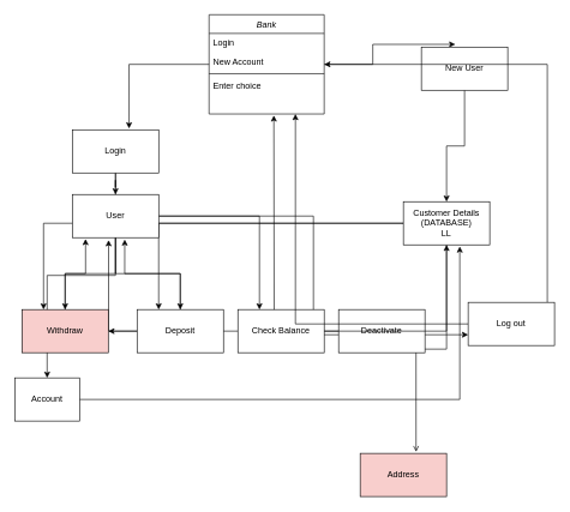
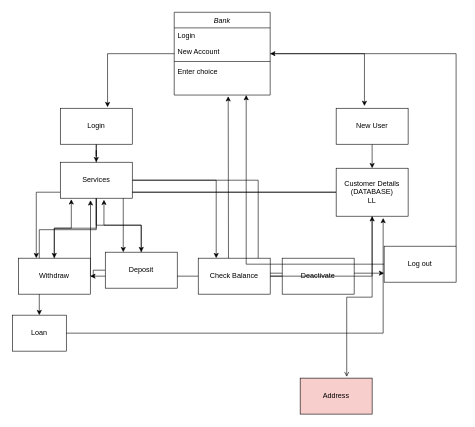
  <mxCell id="0" />
  <mxCell id="1" parent="0" />
  <mxCell id="2" style="edgeStyle=orthogonalEdgeStyle;rounded=0;orthogonalLoop=1;jettySize=auto;html=1;entryX=0.657;entryY=-0.03;entryDx=0;entryDy=0;entryPerimeter=0;" edge="1" parent="1" source="4" target="11"><mxGeometry relative="1" as="geometry" /></mxCell>
  <mxCell id="3" style="edgeStyle=orthogonalEdgeStyle;rounded=0;orthogonalLoop=1;jettySize=auto;html=1;entryX=0.393;entryY=-0.063;entryDx=0;entryDy=0;entryPerimeter=0;" edge="1" parent="1" source="4" target="13"><mxGeometry relative="1" as="geometry" /></mxCell>
  <mxCell id="4" value="Bank" style="swimlane;fontStyle=2;align=center;verticalAlign=top;childLayout=stackLayout;horizontal=1;startSize=26;horizontalStack=0;resizeParent=1;resizeLast=0;collapsible=1;marginBottom=0;rounded=0;shadow=0;strokeWidth=1;" parent="1" vertex="1"><mxGeometry x="290" y="20" width="160" height="138" as="geometry"><mxRectangle x="230" y="140" width="160" height="26" as="alternateBounds" /></mxGeometry></mxCell>
  <mxCell id="5" value="Login" style="text;align=left;verticalAlign=top;spacingLeft=4;spacingRight=4;overflow=hidden;rotatable=0;points=[[0,0.5],[1,0.5]];portConstraint=eastwest;" parent="4" vertex="1"><mxGeometry y="26" width="160" height="26" as="geometry" /></mxCell>
  <mxCell id="6" value="New Account" style="text;align=left;verticalAlign=top;spacingLeft=4;spacingRight=4;overflow=hidden;rotatable=0;points=[[0,0.5],[1,0.5]];portConstraint=eastwest;rounded=0;shadow=0;html=0;" parent="4" vertex="1"><mxGeometry y="52" width="160" height="26" as="geometry" /></mxCell>
  <mxCell id="7" value="" style="line;html=1;strokeWidth=1;align=left;verticalAlign=middle;spacingTop=-1;spacingLeft=3;spacingRight=3;rotatable=0;labelPosition=right;points=[];portConstraint=eastwest;" parent="4" vertex="1"><mxGeometry y="78" width="160" height="8" as="geometry" /></mxCell>
  <mxCell id="8" value="Enter choice" style="text;align=left;verticalAlign=top;spacingLeft=4;spacingRight=4;overflow=hidden;rotatable=0;points=[[0,0.5],[1,0.5]];portConstraint=eastwest;" parent="4" vertex="1"><mxGeometry y="86" width="160" height="26" as="geometry" /></mxCell>
  <mxCell id="9" style="edgeStyle=orthogonalEdgeStyle;rounded=0;orthogonalLoop=1;jettySize=auto;html=1;entryX=0.5;entryY=0;entryDx=0;entryDy=0;" edge="1" parent="1" source="11" target="22"><mxGeometry relative="1" as="geometry" /></mxCell>
  <mxCell id="10" style="edgeStyle=orthogonalEdgeStyle;rounded=0;orthogonalLoop=1;jettySize=auto;html=1;" edge="1" parent="1" source="11" target="37"><mxGeometry relative="1" as="geometry" /></mxCell>
  <mxCell id="11" value="Login" style="rounded=0;whiteSpace=wrap;html=1;" vertex="1" parent="1"><mxGeometry x="100" y="180" width="120" height="60" as="geometry" /></mxCell>
  <mxCell id="12" style="edgeStyle=orthogonalEdgeStyle;rounded=0;orthogonalLoop=1;jettySize=auto;html=1;entryX=0.5;entryY=0;entryDx=0;entryDy=0;" edge="1" parent="1" source="13" target="17"><mxGeometry relative="1" as="geometry" /></mxCell>
- <mxCell id="13" value="New User" style="rounded=0;whiteSpace=wrap;html=1;" vertex="1" parent="1"><mxGeometry x="585" y="65" width="120" height="60" as="geometry" /></mxCell>
+ <mxCell id="13" value="New User" style="rounded=0;whiteSpace=wrap;html=1;" vertex="1" parent="1"><mxGeometry x="560" y="180" width="120" height="60" as="geometry" /></mxCell>
  <mxCell id="14" style="edgeStyle=orthogonalEdgeStyle;rounded=0;orthogonalLoop=1;jettySize=auto;html=1;entryX=0.25;entryY=0;entryDx=0;entryDy=0;" edge="1" parent="1" source="17" target="32"><mxGeometry relative="1" as="geometry" /></mxCell>
  <mxCell id="15" style="edgeStyle=orthogonalEdgeStyle;rounded=0;orthogonalLoop=1;jettySize=auto;html=1;entryX=0.25;entryY=0;entryDx=0;entryDy=0;" edge="1" parent="1" source="17" target="30"><mxGeometry relative="1" as="geometry" /></mxCell>
  <mxCell id="16" style="edgeStyle=orthogonalEdgeStyle;rounded=0;orthogonalLoop=1;jettySize=auto;html=1;entryX=0.647;entryY=-0.037;entryDx=0;entryDy=0;entryPerimeter=0;endArrow=open;" edge="1" parent="1" source="17" target="38"><mxGeometry relative="1" as="geometry" /></mxCell>
- <mxCell id="17" value="Customer Details&lt;br&gt;(DATABASE)&lt;br&gt;LL" style="rounded=0;whiteSpace=wrap;html=1;" vertex="1" parent="1"><mxGeometry x="560" y="280" width="120" height="60" as="geometry" /></mxCell>
+ <mxCell id="17" value="Customer Details&lt;br&gt;(DATABASE)&lt;br&gt;LL" style="rounded=0;whiteSpace=wrap;html=1;" vertex="1" parent="1"><mxGeometry x="560" y="280" width="120" height="80" as="geometry" /></mxCell>
  <mxCell id="18" style="edgeStyle=orthogonalEdgeStyle;rounded=0;orthogonalLoop=1;jettySize=auto;html=1;" edge="1" parent="1" source="22" target="32"><mxGeometry relative="1" as="geometry" /></mxCell>
  <mxCell id="19" style="edgeStyle=orthogonalEdgeStyle;rounded=0;orthogonalLoop=1;jettySize=auto;html=1;" edge="1" parent="1" source="22" target="30"><mxGeometry relative="1" as="geometry" /></mxCell>
  <mxCell id="20" style="edgeStyle=orthogonalEdgeStyle;rounded=0;orthogonalLoop=1;jettySize=auto;html=1;entryX=0;entryY=0.75;entryDx=0;entryDy=0;" edge="1" parent="1" source="22" target="35"><mxGeometry relative="1" as="geometry" /></mxCell>
  <mxCell id="21" style="edgeStyle=orthogonalEdgeStyle;rounded=0;orthogonalLoop=1;jettySize=auto;html=1;entryX=0.25;entryY=0;entryDx=0;entryDy=0;" edge="1" parent="1" source="22" target="27"><mxGeometry relative="1" as="geometry" /></mxCell>
- <mxCell id="22" value="User" style="rounded=0;whiteSpace=wrap;html=1;" vertex="1" parent="1"><mxGeometry x="100" y="270" width="120" height="60" as="geometry" /></mxCell>
+ <mxCell id="22" value="Services" style="rounded=0;whiteSpace=wrap;html=1;" vertex="1" parent="1"><mxGeometry x="100" y="270" width="120" height="60" as="geometry" /></mxCell>
  <mxCell id="23" style="edgeStyle=orthogonalEdgeStyle;rounded=0;orthogonalLoop=1;jettySize=auto;html=1;" edge="1" parent="1" source="24"><mxGeometry relative="1" as="geometry"><mxPoint x="380" y="160" as="targetPoint" /></mxGeometry></mxCell>
  <mxCell id="24" value="Deactivate" style="rounded=0;whiteSpace=wrap;html=1;" vertex="1" parent="1"><mxGeometry x="470" y="430" width="120" height="60" as="geometry" /></mxCell>
  <mxCell id="25" style="edgeStyle=orthogonalEdgeStyle;rounded=0;orthogonalLoop=1;jettySize=auto;html=1;entryX=0.42;entryY=1.057;entryDx=0;entryDy=0;entryPerimeter=0;" edge="1" parent="1" source="27" target="22"><mxGeometry relative="1" as="geometry" /></mxCell>
  <mxCell id="26" style="edgeStyle=orthogonalEdgeStyle;rounded=0;orthogonalLoop=1;jettySize=auto;html=1;" edge="1" parent="1" source="27" target="17"><mxGeometry relative="1" as="geometry" /></mxCell>
  <mxCell id="27" value="Check Balance" style="rounded=0;whiteSpace=wrap;html=1;" vertex="1" parent="1"><mxGeometry x="330" y="430" width="120" height="60" as="geometry" /></mxCell>
  <mxCell id="28" style="edgeStyle=orthogonalEdgeStyle;rounded=0;orthogonalLoop=1;jettySize=auto;html=1;entryX=0.607;entryY=1.043;entryDx=0;entryDy=0;entryPerimeter=0;" edge="1" parent="1" source="30" target="22"><mxGeometry relative="1" as="geometry"><mxPoint x="170" y="340" as="targetPoint" /></mxGeometry></mxCell>
  <mxCell id="29" value="" style="edgeStyle=orthogonalEdgeStyle;rounded=0;orthogonalLoop=1;jettySize=auto;html=1;" edge="1" parent="1" source="30" target="32"><mxGeometry relative="1" as="geometry" /></mxCell>
- <mxCell id="30" value="Deposit" style="rounded=0;whiteSpace=wrap;html=1;" vertex="1" parent="1"><mxGeometry x="190" y="430" width="120" height="60" as="geometry" /></mxCell>
+ <mxCell id="30" value="Deposit" style="rounded=0;whiteSpace=wrap;html=1;" vertex="1" parent="1"><mxGeometry x="175" y="420" width="120" height="60" as="geometry" /></mxCell>
  <mxCell id="31" style="edgeStyle=orthogonalEdgeStyle;rounded=0;orthogonalLoop=1;jettySize=auto;html=1;entryX=0.153;entryY=1.03;entryDx=0;entryDy=0;entryPerimeter=0;" edge="1" parent="1" source="32" target="22"><mxGeometry relative="1" as="geometry" /></mxCell>
- <mxCell id="32" value="Withdraw" style="rounded=0;whiteSpace=wrap;html=1;fillColor=#f8cecc;" vertex="1" parent="1"><mxGeometry x="30" y="430" width="120" height="60" as="geometry" /></mxCell>
+ <mxCell id="32" value="Withdraw" style="rounded=0;whiteSpace=wrap;html=1;" vertex="1" parent="1"><mxGeometry x="30" y="430" width="120" height="60" as="geometry" /></mxCell>
  <mxCell id="33" style="edgeStyle=orthogonalEdgeStyle;rounded=0;orthogonalLoop=1;jettySize=auto;html=1;" edge="1" parent="1" source="35" target="4"><mxGeometry relative="1" as="geometry"><Array as="points"><mxPoint x="760" y="89" /></Array></mxGeometry></mxCell>
  <mxCell id="34" style="edgeStyle=orthogonalEdgeStyle;rounded=0;orthogonalLoop=1;jettySize=auto;html=1;entryX=0.75;entryY=1;entryDx=0;entryDy=0;" edge="1" parent="1" source="35" target="4"><mxGeometry relative="1" as="geometry" /></mxCell>
- <mxCell id="35" value="Log out" style="rounded=0;whiteSpace=wrap;html=1;" vertex="1" parent="1"><mxGeometry x="650" y="420" width="120" height="60" as="geometry" /></mxCell>
+ <mxCell id="35" value="Log out" style="rounded=0;whiteSpace=wrap;html=1;" vertex="1" parent="1"><mxGeometry x="640" y="410" width="120" height="60" as="geometry" /></mxCell>
  <mxCell id="36" style="edgeStyle=orthogonalEdgeStyle;rounded=0;orthogonalLoop=1;jettySize=auto;html=1;entryX=0.653;entryY=1.037;entryDx=0;entryDy=0;entryPerimeter=0;" edge="1" parent="1" source="37" target="17"><mxGeometry relative="1" as="geometry" /></mxCell>
- <mxCell id="37" value="Account" style="rounded=0;whiteSpace=wrap;html=1;" vertex="1" parent="1"><mxGeometry x="20" y="525" width="90" height="60" as="geometry" /></mxCell>
+ <mxCell id="37" value="Loan" style="rounded=0;whiteSpace=wrap;html=1;" vertex="1" parent="1"><mxGeometry x="20" y="525" width="90" height="60" as="geometry" /></mxCell>
  <mxCell id="38" value="Address" style="rounded=0;whiteSpace=wrap;html=1;fillColor=#f8cecc;" vertex="1" parent="1"><mxGeometry x="500" y="630" width="120" height="60" as="geometry" /></mxCell>
